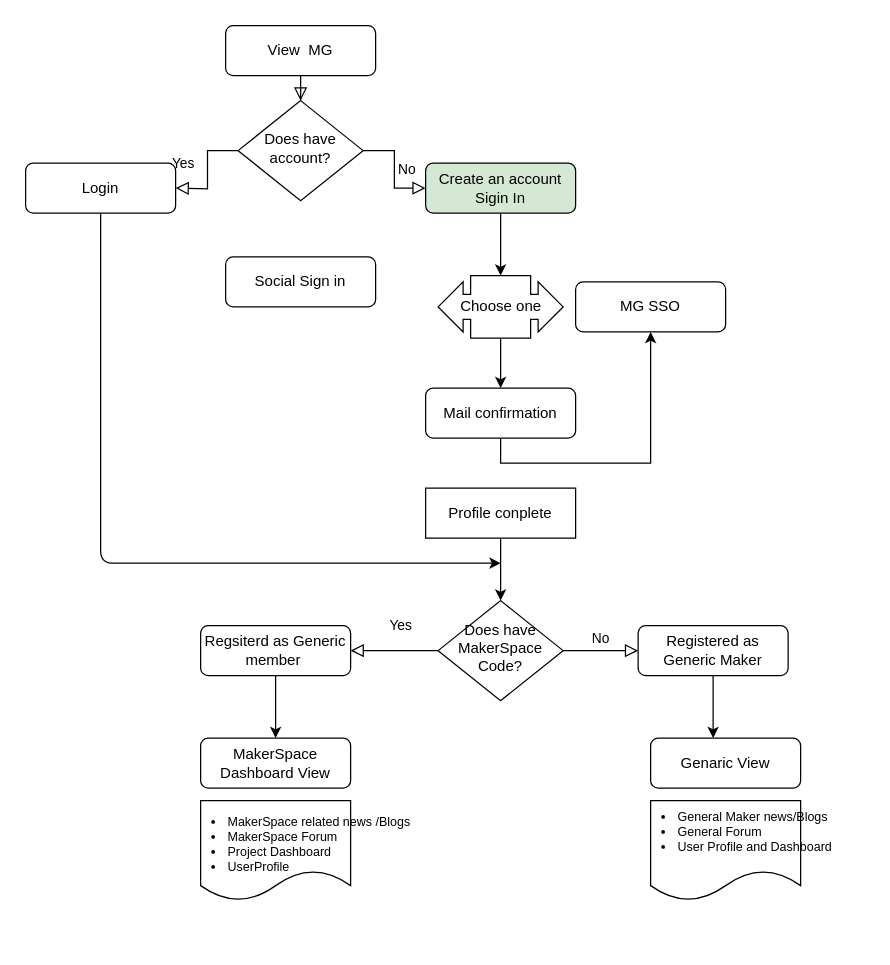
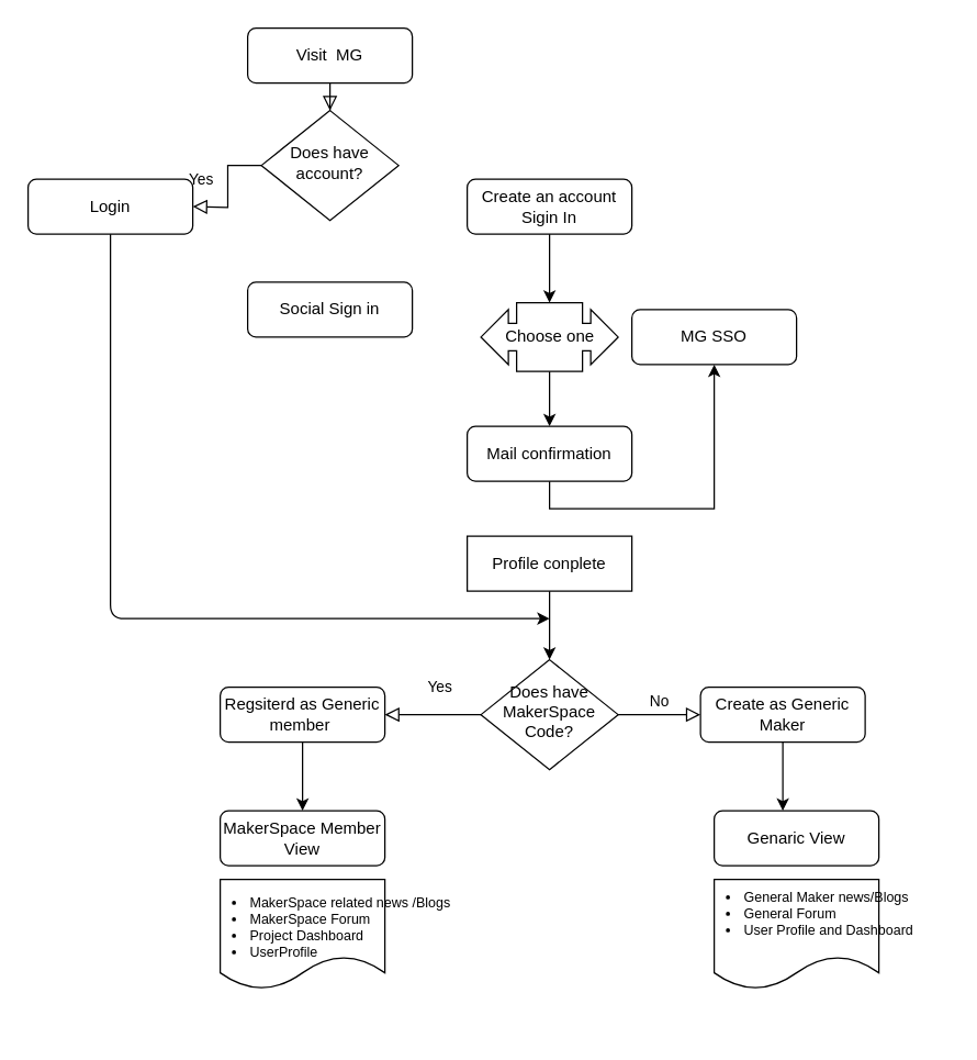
  <mxCell id="0" />
  <mxCell id="1" parent="0" />
  <mxCell id="2" value="" style="rounded=0;html=1;jettySize=auto;orthogonalLoop=1;fontSize=11;endArrow=block;endFill=0;endSize=8;strokeWidth=1;shadow=0;labelBackgroundColor=none;edgeStyle=orthogonalEdgeStyle;" parent="1" source="3" target="6" edge="1"><mxGeometry relative="1" as="geometry" /></mxCell>
- <mxCell id="3" value="View&amp;nbsp; MG" style="rounded=1;whiteSpace=wrap;html=1;fontSize=12;glass=0;strokeWidth=1;shadow=0;" parent="1" vertex="1"><mxGeometry x="180" y="20" width="120" height="40" as="geometry" /></mxCell>
+ <mxCell id="3" value="Visit&amp;nbsp; MG" style="rounded=1;whiteSpace=wrap;html=1;fontSize=12;glass=0;strokeWidth=1;shadow=0;" parent="1" vertex="1"><mxGeometry x="180" y="20" width="120" height="40" as="geometry" /></mxCell>
  <mxCell id="4" value="Yes" style="rounded=0;html=1;jettySize=auto;orthogonalLoop=1;fontSize=11;endArrow=block;endFill=0;endSize=8;strokeWidth=1;shadow=0;labelBackgroundColor=none;edgeStyle=orthogonalEdgeStyle;" parent="1" source="6" edge="1"><mxGeometry x="-0.143" y="-20" relative="1" as="geometry"><mxPoint as="offset" /><mxPoint x="140" y="150" as="targetPoint" /></mxGeometry></mxCell>
- <mxCell id="5" value="No" style="edgeStyle=orthogonalEdgeStyle;rounded=0;html=1;jettySize=auto;orthogonalLoop=1;fontSize=11;endArrow=block;endFill=0;endSize=8;strokeWidth=1;shadow=0;labelBackgroundColor=none;" parent="1" source="6" target="7" edge="1"><mxGeometry y="10" relative="1" as="geometry"><mxPoint as="offset" /></mxGeometry></mxCell>
  <mxCell id="6" value="Does have account?" style="rhombus;whiteSpace=wrap;html=1;shadow=0;fontFamily=Helvetica;fontSize=12;align=center;strokeWidth=1;spacing=6;spacingTop=-4;" parent="1" vertex="1"><mxGeometry x="190" y="80" width="100" height="80" as="geometry" /></mxCell>
- <mxCell id="7" value="Create an account&lt;br&gt;Sigin In" style="rounded=1;whiteSpace=wrap;html=1;fontSize=12;glass=0;strokeWidth=1;shadow=0;fillColor=#d5e8d4;" parent="1" vertex="1"><mxGeometry x="340" y="130" width="120" height="40" as="geometry" /></mxCell>
+ <mxCell id="7" value="Create an account&lt;br&gt;Sigin In" style="rounded=1;whiteSpace=wrap;html=1;fontSize=12;glass=0;strokeWidth=1;shadow=0;" parent="1" vertex="1"><mxGeometry x="340" y="130" width="120" height="40" as="geometry" /></mxCell>
  <mxCell id="8" value="MG SSO" style="rounded=1;whiteSpace=wrap;html=1;fontSize=12;glass=0;strokeWidth=1;shadow=0;" parent="1" vertex="1"><mxGeometry x="460" y="225" width="120" height="40" as="geometry" /></mxCell>
  <mxCell id="9" value="" style="endArrow=classic;html=1;exitX=0.5;exitY=1;exitDx=0;exitDy=0;" parent="1" source="7" edge="1"><mxGeometry width="50" height="50" relative="1" as="geometry"><mxPoint x="400" y="180" as="sourcePoint" /><mxPoint x="400" y="220" as="targetPoint" /></mxGeometry></mxCell>
  <mxCell id="10" value="Social Sign in" style="rounded=1;whiteSpace=wrap;html=1;fontSize=12;glass=0;strokeWidth=1;shadow=0;" vertex="1" parent="1"><mxGeometry x="180" y="205" width="120" height="40" as="geometry" /></mxCell>
  <mxCell id="11" value="Choose one" style="html=1;shadow=0;dashed=0;align=center;verticalAlign=middle;shape=mxgraph.arrows2.calloutDoubleArrow;dy=10;dx=20;notch=24;arrowHead=10;" vertex="1" parent="1"><mxGeometry x="350" y="220" width="100" height="50" as="geometry" /></mxCell>
  <mxCell id="12" value="" style="endArrow=classic;html=1;exitX=0.5;exitY=1;exitDx=0;exitDy=0;exitPerimeter=0;" edge="1" parent="1" source="11"><mxGeometry width="50" height="50" relative="1" as="geometry"><mxPoint x="380" y="330" as="sourcePoint" /><mxPoint x="400" y="310" as="targetPoint" /></mxGeometry></mxCell>
  <mxCell id="13" value="Mail confirmation" style="rounded=1;whiteSpace=wrap;html=1;fontSize=12;glass=0;strokeWidth=1;shadow=0;" vertex="1" parent="1"><mxGeometry x="340" y="310" width="120" height="40" as="geometry" /></mxCell>
  <mxCell id="14" value="" style="edgeStyle=orthogonalEdgeStyle;rounded=0;orthogonalLoop=1;jettySize=auto;html=1;exitX=0.5;exitY=1;exitDx=0;exitDy=0;" edge="1" parent="1" source="13" target="8"><mxGeometry relative="1" as="geometry"><mxPoint x="360" y="370" as="sourcePoint" /></mxGeometry></mxCell>
  <mxCell id="15" value="Profile conplete" style="whiteSpace=wrap;html=1;fontSize=12;glass=0;strokeWidth=1;shadow=0;rounded=0;" vertex="1" parent="1"><mxGeometry x="340" y="390" width="120" height="40" as="geometry" /></mxCell>
  <mxCell id="16" value="" style="endArrow=classic;html=1;exitX=0.5;exitY=1;exitDx=0;exitDy=0;entryX=0.5;entryY=0;entryDx=0;entryDy=0;" edge="1" parent="1" source="15"><mxGeometry width="50" height="50" relative="1" as="geometry"><mxPoint x="410" y="180" as="sourcePoint" /><mxPoint x="400" y="480" as="targetPoint" /></mxGeometry></mxCell>
  <mxCell id="17" value="Does have MakerSpace Code?" style="rhombus;whiteSpace=wrap;html=1;shadow=0;fontFamily=Helvetica;fontSize=12;align=center;strokeWidth=1;spacing=6;spacingTop=-4;" vertex="1" parent="1"><mxGeometry x="350" y="480" width="100" height="80" as="geometry" /></mxCell>
  <mxCell id="18" value="No" style="edgeStyle=orthogonalEdgeStyle;rounded=0;html=1;jettySize=auto;orthogonalLoop=1;fontSize=11;endArrow=block;endFill=0;endSize=8;strokeWidth=1;shadow=0;labelBackgroundColor=none;exitX=1;exitY=0.5;exitDx=0;exitDy=0;" edge="1" parent="1" source="17"><mxGeometry y="10" relative="1" as="geometry"><mxPoint as="offset" /><mxPoint x="300" y="160" as="sourcePoint" /><mxPoint x="510" y="520" as="targetPoint" /><Array as="points"><mxPoint x="480" y="520" /><mxPoint x="480" y="520" /></Array></mxGeometry></mxCell>
  <mxCell id="19" value="Yes" style="rounded=0;html=1;jettySize=auto;orthogonalLoop=1;fontSize=11;endArrow=block;endFill=0;endSize=8;strokeWidth=1;shadow=0;labelBackgroundColor=none;edgeStyle=orthogonalEdgeStyle;exitX=0;exitY=0.5;exitDx=0;exitDy=0;" edge="1" parent="1" source="17"><mxGeometry x="-0.143" y="-20" relative="1" as="geometry"><mxPoint as="offset" /><mxPoint x="200" y="160" as="sourcePoint" /><mxPoint x="280" y="520" as="targetPoint" /></mxGeometry></mxCell>
  <mxCell id="20" value="Login" style="rounded=1;whiteSpace=wrap;html=1;fontSize=12;glass=0;strokeWidth=1;shadow=0;" vertex="1" parent="1"><mxGeometry x="20" y="130" width="120" height="40" as="geometry" /></mxCell>
  <mxCell id="21" value="Regsiterd as Generic member&amp;nbsp;" style="rounded=1;whiteSpace=wrap;html=1;fontSize=12;glass=0;strokeWidth=1;shadow=0;" vertex="1" parent="1"><mxGeometry x="160" y="500" width="120" height="40" as="geometry" /></mxCell>
- <mxCell id="22" value="Registered as Generic Maker" style="rounded=1;whiteSpace=wrap;html=1;fontSize=12;glass=0;strokeWidth=1;shadow=0;" vertex="1" parent="1"><mxGeometry x="510" y="500" width="120" height="40" as="geometry" /></mxCell>
+ <mxCell id="22" value="Create as Generic Maker" style="rounded=1;whiteSpace=wrap;html=1;fontSize=12;glass=0;strokeWidth=1;shadow=0;" vertex="1" parent="1"><mxGeometry x="510" y="500" width="120" height="40" as="geometry" /></mxCell>
  <mxCell id="23" value="" style="endArrow=classic;html=1;exitX=0.5;exitY=1;exitDx=0;exitDy=0;" edge="1" parent="1" source="21"><mxGeometry width="50" height="50" relative="1" as="geometry"><mxPoint x="209" y="540" as="sourcePoint" /><mxPoint x="220" y="590" as="targetPoint" /></mxGeometry></mxCell>
  <mxCell id="24" value="" style="endArrow=classic;html=1;exitX=0.5;exitY=1;exitDx=0;exitDy=0;" edge="1" parent="1" source="22"><mxGeometry width="50" height="50" relative="1" as="geometry"><mxPoint x="230" y="550" as="sourcePoint" /><mxPoint x="570" y="590" as="targetPoint" /></mxGeometry></mxCell>
- <mxCell id="25" value="MakerSpace Dashboard View" style="rounded=1;whiteSpace=wrap;html=1;fontSize=12;glass=0;strokeWidth=1;shadow=0;" vertex="1" parent="1"><mxGeometry x="160" y="590" width="120" height="40" as="geometry" /></mxCell>
+ <mxCell id="25" value="MakerSpace Member View" style="rounded=1;whiteSpace=wrap;html=1;fontSize=12;glass=0;strokeWidth=1;shadow=0;" vertex="1" parent="1"><mxGeometry x="160" y="590" width="120" height="40" as="geometry" /></mxCell>
  <mxCell id="26" value="Genaric View" style="rounded=1;whiteSpace=wrap;html=1;fontSize=12;glass=0;strokeWidth=1;shadow=0;" vertex="1" parent="1"><mxGeometry x="520" y="590" width="120" height="40" as="geometry" /></mxCell>
  <mxCell id="27" value="" style="endArrow=classic;html=1;" edge="1" parent="1" source="20"><mxGeometry width="50" height="50" relative="1" as="geometry"><mxPoint x="80" y="173" as="sourcePoint" /><mxPoint x="400" y="450" as="targetPoint" /><Array as="points"><mxPoint x="80" y="450" /></Array></mxGeometry></mxCell>
  <mxCell id="28" value="" style="shape=document;whiteSpace=wrap;html=1;boundedLbl=1;" vertex="1" parent="1"><mxGeometry x="160" y="640" width="120" height="80" as="geometry" /></mxCell>
  <mxCell id="29" value="" style="shape=document;whiteSpace=wrap;html=1;boundedLbl=1;" vertex="1" parent="1"><mxGeometry x="520" y="640" width="120" height="80" as="geometry" /></mxCell>
  <mxCell id="30" value="&lt;ul style=&quot;font-size: 10px;&quot;&gt;&lt;li style=&quot;font-size: 10px;&quot;&gt;MakerSpace related news /Blogs&lt;/li&gt;&lt;li style=&quot;font-size: 10px;&quot;&gt;MakerSpace Forum&lt;/li&gt;&lt;li style=&quot;font-size: 10px;&quot;&gt;Project Dashboard&lt;/li&gt;&lt;li style=&quot;font-size: 10px;&quot;&gt;UserProfile&lt;/li&gt;&lt;/ul&gt;" style="text;html=1;strokeColor=none;fillColor=none;align=left;verticalAlign=middle;whiteSpace=wrap;rounded=0;fontSize=10;" vertex="1" parent="1"><mxGeometry x="140" y="600" width="190" height="150" as="geometry" /></mxCell>
  <mxCell id="31" value="&lt;ul style=&quot;font-size: 10px&quot;&gt;&lt;li style=&quot;font-size: 10px&quot;&gt;General Maker news/Blogs&lt;/li&gt;&lt;li style=&quot;font-size: 10px&quot;&gt;General Forum&lt;/li&gt;&lt;li style=&quot;font-size: 10px&quot;&gt;User Profile and Dashboard&lt;/li&gt;&lt;/ul&gt;" style="text;html=1;strokeColor=none;fillColor=none;align=left;verticalAlign=middle;whiteSpace=wrap;rounded=0;fontSize=10;" vertex="1" parent="1"><mxGeometry x="500" y="590" width="190" height="150" as="geometry" /></mxCell>
